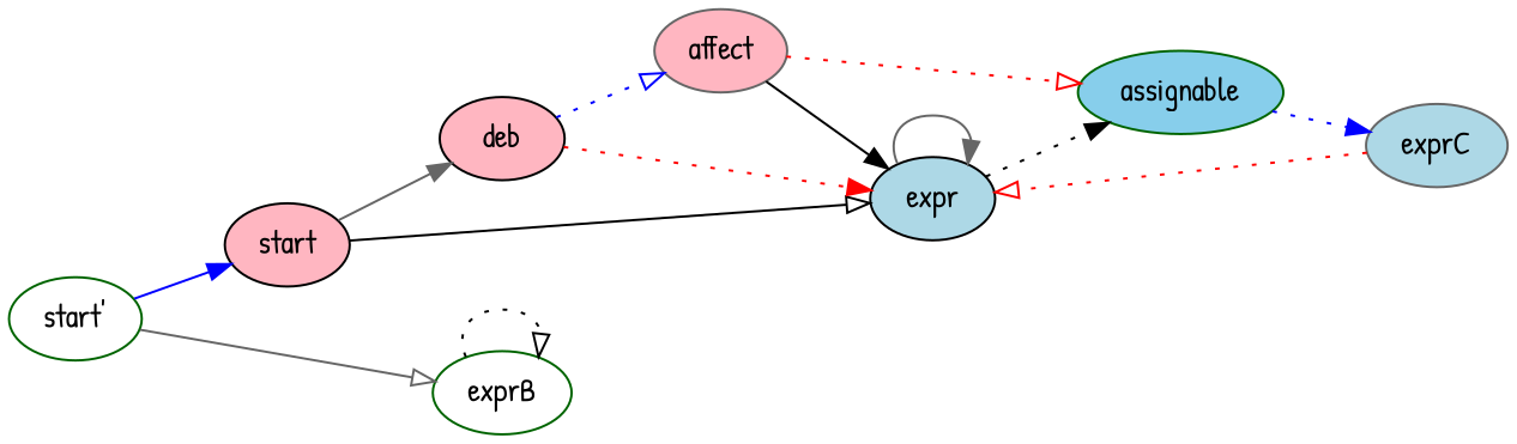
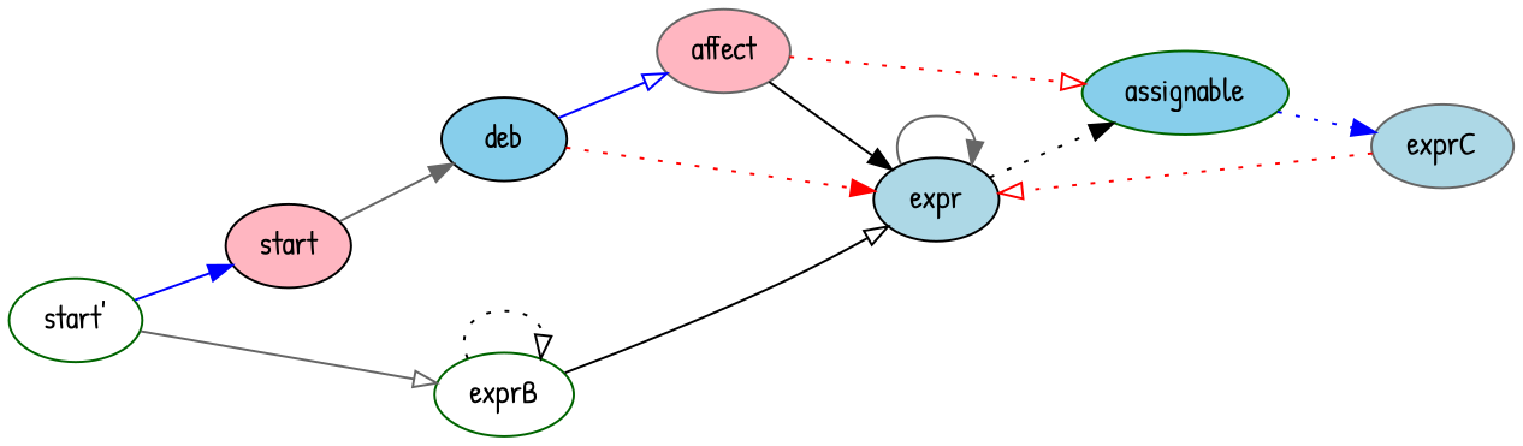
  digraph {
    fontname="Patrick Hand"
    rankdir=LR
    node [color=darkgreen fillcolor=white fontname="Patrick Hand" style=filled]
    edge [arrowhead=normal color=black fontname="Patrick Hand" style=dotted]
    n1 [label="start'"]
    n2 [color=black fillcolor=lightpink label=start]
    n3 [label=exprB]
-   n4 [color=black fillcolor=lightpink label=deb]
+   n4 [color=black fillcolor=skyblue label=deb]
    n5 [color=black fillcolor=lightblue label=expr]
    n6 [color=gray40 fillcolor=lightpink label=affect]
    n7 [color=gray40 fillcolor=lightblue label=exprC]
    n8 [fillcolor=skyblue label=assignable]
    n1 -> n2 [color=blue style=solid]
    n1 -> n3 [arrowhead=onormal color=gray40 style=solid]
    n2 -> n4 [color=gray40 style=solid]
    n3 -> n3 [arrowhead=onormal]
-   n2 -> n5 [arrowhead=onormal style=solid]
+   n3 -> n5 [arrowhead=onormal style=solid]
    n4 -> n5 [color=red]
-   n4 -> n6 [arrowhead=onormal color=blue]
+   n4 -> n6 [arrowhead=onormal color=blue style=solid]
    n5 -> n5 [color=gray40 style=solid]
    n5 -> n8
    n6 -> n5 [style=solid]
    n6 -> n8 [arrowhead=onormal color=red]
    n7 -> n5 [arrowhead=onormal color=red]
    n8 -> n7 [color=blue]
  }
